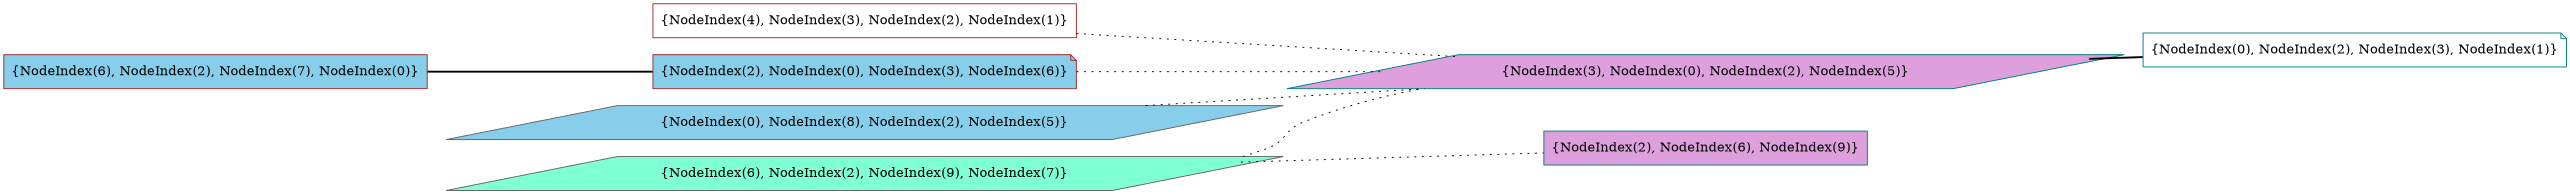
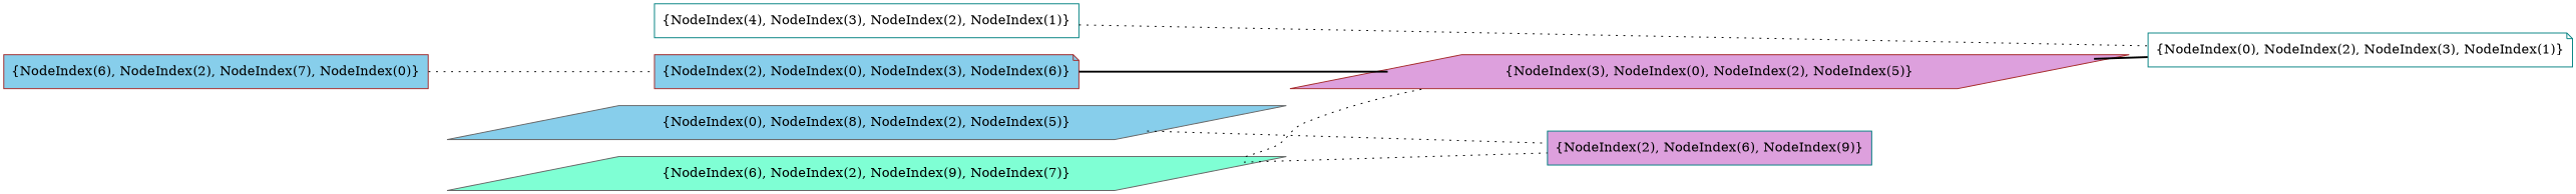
  graph {
    rankdir=LR
    node [color=teal fillcolor=skyblue shape=parallelogram style=filled]
    edge [style=dotted]
    n1 [fillcolor=white label="{NodeIndex(0), NodeIndex(2), NodeIndex(3), NodeIndex(1)}" shape=note]
-   n2 [fillcolor=plum label="{NodeIndex(3), NodeIndex(0), NodeIndex(2), NodeIndex(5)}"]
+   n2 [color=brown fillcolor=plum label="{NodeIndex(3), NodeIndex(0), NodeIndex(2), NodeIndex(5)}"]
    n3 [color=brown label="{NodeIndex(2), NodeIndex(0), NodeIndex(3), NodeIndex(6)}" shape=note]
    n4 [color=brown label="{NodeIndex(6), NodeIndex(2), NodeIndex(7), NodeIndex(0)}" shape=box]
    n5 [color=gray40 label="{NodeIndex(0), NodeIndex(8), NodeIndex(2), NodeIndex(5)}"]
-   n6 [color=brown fillcolor=white label="{NodeIndex(4), NodeIndex(3), NodeIndex(2), NodeIndex(1)}" shape=box]
+   n6 [fillcolor=white label="{NodeIndex(4), NodeIndex(3), NodeIndex(2), NodeIndex(1)}" shape=box]
    n7 [fillcolor=plum label="{NodeIndex(2), NodeIndex(6), NodeIndex(9)}" shape=box]
    n8 [color=gray40 fillcolor=aquamarine label="{NodeIndex(6), NodeIndex(2), NodeIndex(9), NodeIndex(7)}"]
    n2 -- n1 [style=bold]
-   n3 -- n2
-   n4 -- n3 [style=bold]
-   n5 -- n2
-   n6 -- n2
+   n3 -- n2 [style=bold]
+   n4 -- n3
+   n5 -- n7
+   n6 -- n1
    n8 -- n2
    n8 -- n7
  }
